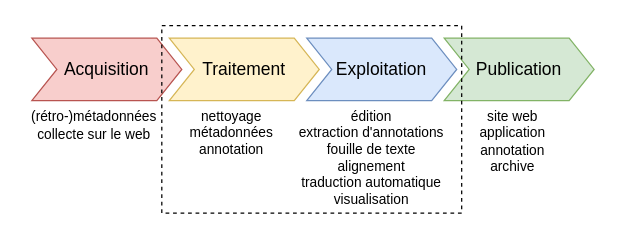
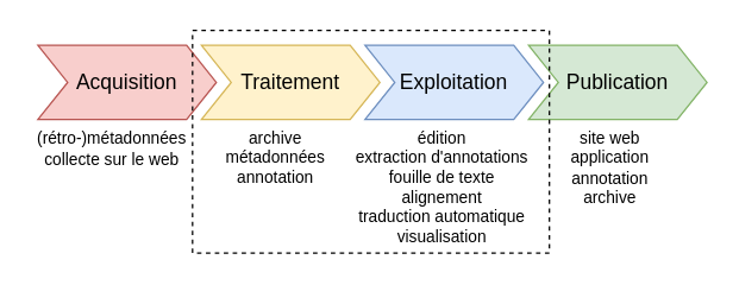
  <mxCell id="0" />
  <mxCell id="1" parent="0" />
  <mxCell id="2" value="Acquisition" style="shape=step;perimeter=stepPerimeter;whiteSpace=wrap;html=1;fixedSize=1;fontSize=14;fillColor=#f8cecc;strokeColor=#b85450;" vertex="1" parent="1"><mxGeometry x="25" y="30" width="120" height="50" as="geometry" /></mxCell>
  <mxCell id="3" value="Traitement" style="shape=step;perimeter=stepPerimeter;whiteSpace=wrap;html=1;fixedSize=1;fontSize=14;fillColor=#fff2cc;strokeColor=#d6b656;" vertex="1" parent="1"><mxGeometry x="135" y="30" width="120" height="50" as="geometry" /></mxCell>
  <mxCell id="4" value="Exploitation" style="shape=step;perimeter=stepPerimeter;whiteSpace=wrap;html=1;fixedSize=1;fontSize=14;fillColor=#dae8fc;strokeColor=#6c8ebf;" vertex="1" parent="1"><mxGeometry x="245" y="30" width="120" height="50" as="geometry" /></mxCell>
  <mxCell id="5" value="Publication" style="shape=step;perimeter=stepPerimeter;whiteSpace=wrap;html=1;fixedSize=1;fontSize=14;fillColor=#d5e8d4;strokeColor=#82b366;" vertex="1" parent="1"><mxGeometry x="355" y="30" width="120" height="50" as="geometry" /></mxCell>
  <mxCell id="6" value="&lt;div style=&quot;font-size: 11px;&quot;&gt;(rétro-)métadonnées&lt;/div&gt;&lt;div style=&quot;font-size: 11px;&quot;&gt;collecte sur le web&lt;br style=&quot;font-size: 11px;&quot;&gt;&lt;/div&gt;" style="text;html=1;strokeColor=none;fillColor=none;align=center;verticalAlign=middle;whiteSpace=wrap;rounded=0;fontSize=11;" vertex="1" parent="1"><mxGeometry x="20" y="85" width="110" height="30" as="geometry" /></mxCell>
- <mxCell id="7" value="&lt;div style=&quot;font-size: 11px;&quot;&gt;nettoyage&lt;/div&gt;&lt;div style=&quot;font-size: 11px;&quot;&gt;métadonnées&lt;/div&gt;&lt;div style=&quot;font-size: 11px;&quot;&gt;annotation&lt;br style=&quot;font-size: 11px;&quot;&gt;&lt;/div&gt;" style="text;html=1;strokeColor=none;fillColor=none;align=center;verticalAlign=middle;whiteSpace=wrap;rounded=0;fontSize=11;" vertex="1" parent="1"><mxGeometry x="130" y="91" width="110" height="30" as="geometry" /></mxCell>
+ <mxCell id="7" value="&lt;div style=&quot;font-size: 11px;&quot;&gt;archive&lt;/div&gt;&lt;div style=&quot;font-size: 11px;&quot;&gt;métadonnées&lt;/div&gt;&lt;div style=&quot;font-size: 11px;&quot;&gt;annotation&lt;br style=&quot;font-size: 11px;&quot;&gt;&lt;/div&gt;" style="text;html=1;strokeColor=none;fillColor=none;align=center;verticalAlign=middle;whiteSpace=wrap;rounded=0;fontSize=11;" vertex="1" parent="1"><mxGeometry x="130" y="91" width="110" height="30" as="geometry" /></mxCell>
  <mxCell id="8" value="&lt;div style=&quot;font-size: 11px;&quot;&gt;édition&lt;/div&gt;&lt;div style=&quot;font-size: 11px;&quot;&gt;extraction d'annotations&lt;/div&gt;&lt;div style=&quot;font-size: 11px;&quot;&gt;fouille de texte&lt;/div&gt;&lt;div style=&quot;font-size: 11px;&quot;&gt;alignement&lt;/div&gt;&lt;div style=&quot;font-size: 11px;&quot;&gt;traduction automatique&lt;/div&gt;&lt;div style=&quot;font-size: 11px;&quot;&gt;visualisation&lt;br style=&quot;font-size: 11px;&quot;&gt;&lt;/div&gt;" style="text;html=1;strokeColor=none;fillColor=none;align=center;verticalAlign=middle;whiteSpace=wrap;rounded=0;fontSize=11;" vertex="1" parent="1"><mxGeometry x="232" y="111" width="130" height="30" as="geometry" /></mxCell>
  <mxCell id="9" value="&lt;div style=&quot;font-size: 11px;&quot;&gt;site web&lt;/div&gt;&lt;div style=&quot;font-size: 11px;&quot;&gt;application&lt;/div&gt;&lt;div style=&quot;font-size: 11px;&quot;&gt;annotation&lt;/div&gt;&lt;div style=&quot;font-size: 11px;&quot;&gt;archive&lt;br style=&quot;font-size: 11px;&quot;&gt;&lt;/div&gt;" style="text;html=1;strokeColor=none;fillColor=none;align=center;verticalAlign=middle;whiteSpace=wrap;rounded=0;fontSize=11;" vertex="1" parent="1"><mxGeometry x="355" y="98" width="110" height="30" as="geometry" /></mxCell>
  <mxCell id="10" value="" style="rounded=0;whiteSpace=wrap;html=1;fillColor=none;dashed=1;" vertex="1" parent="1"><mxGeometry x="129" y="20" width="240" height="150" as="geometry" /></mxCell>
